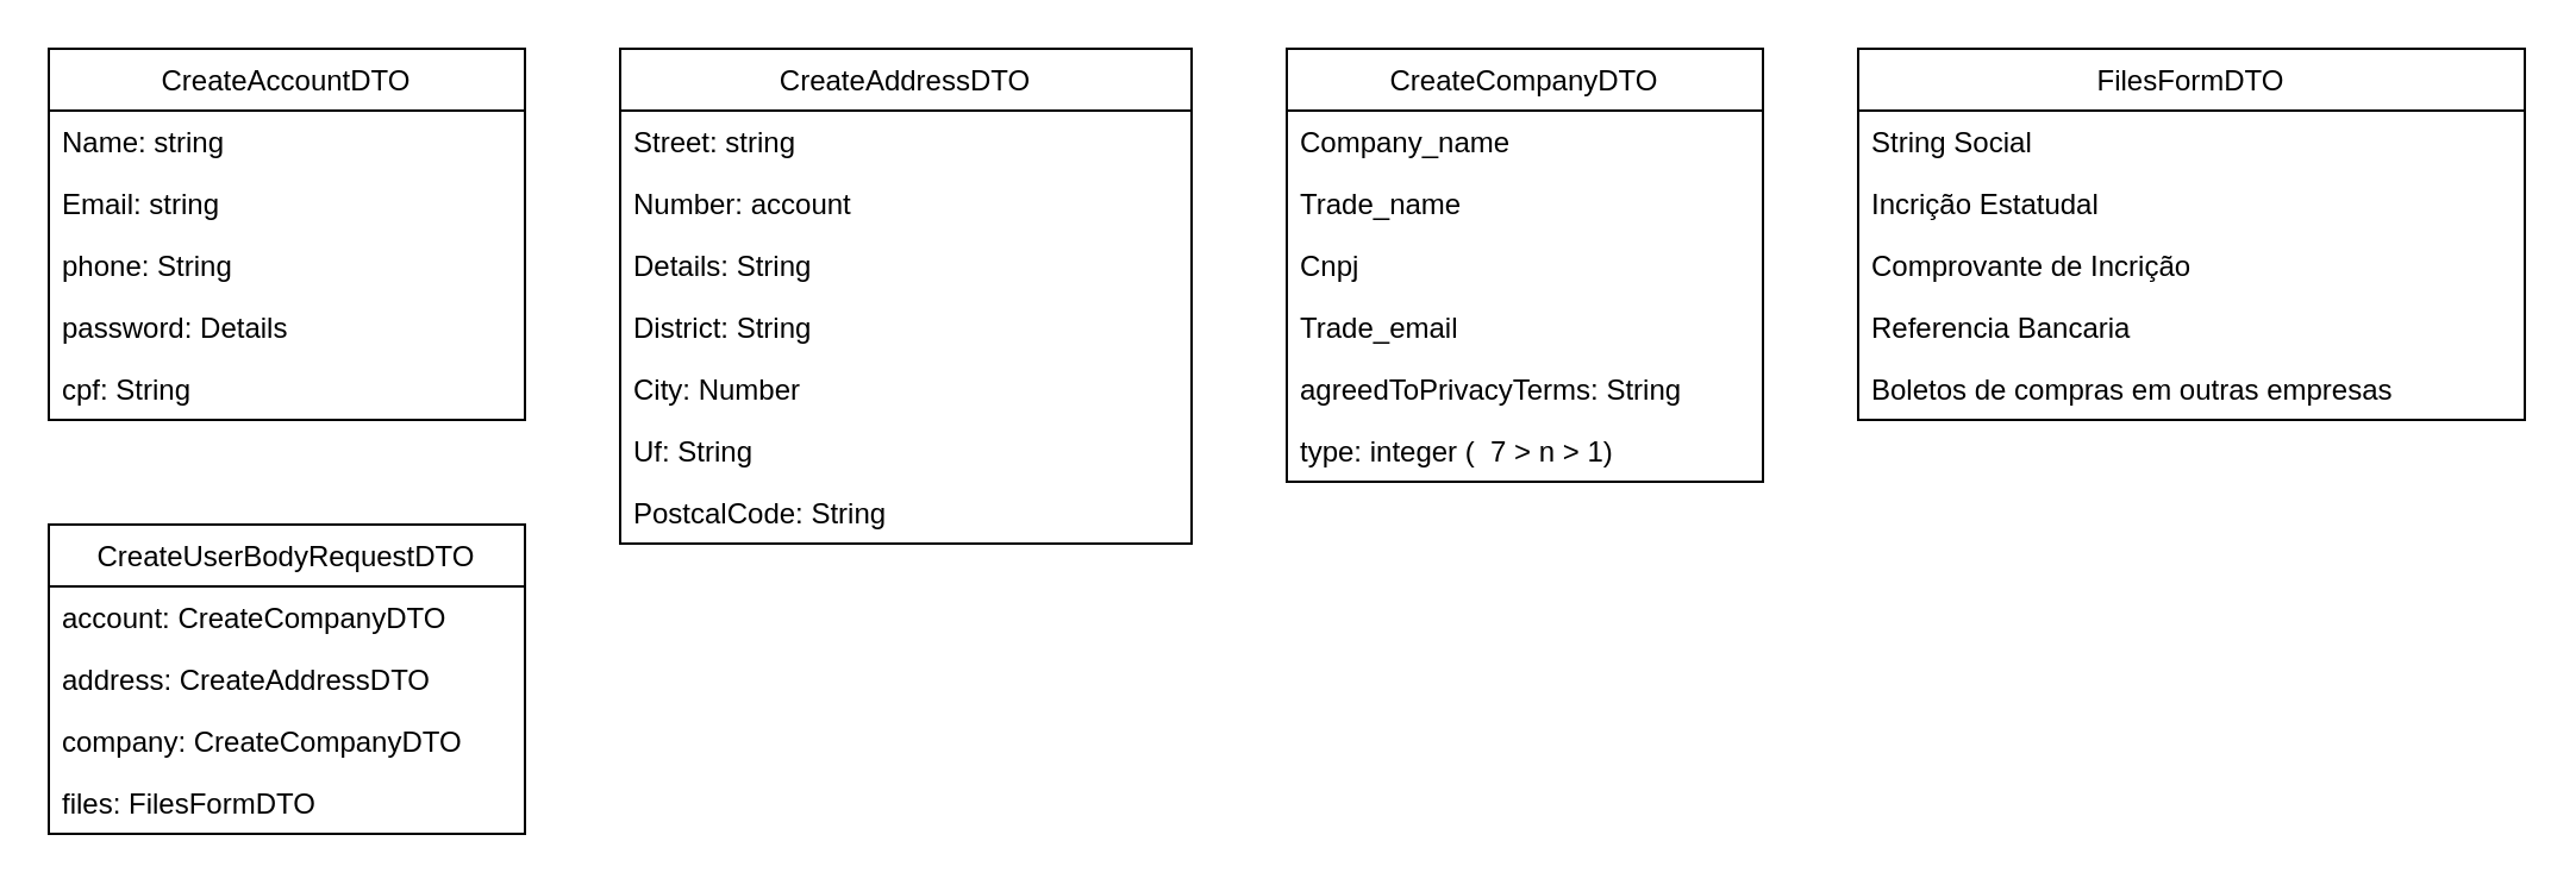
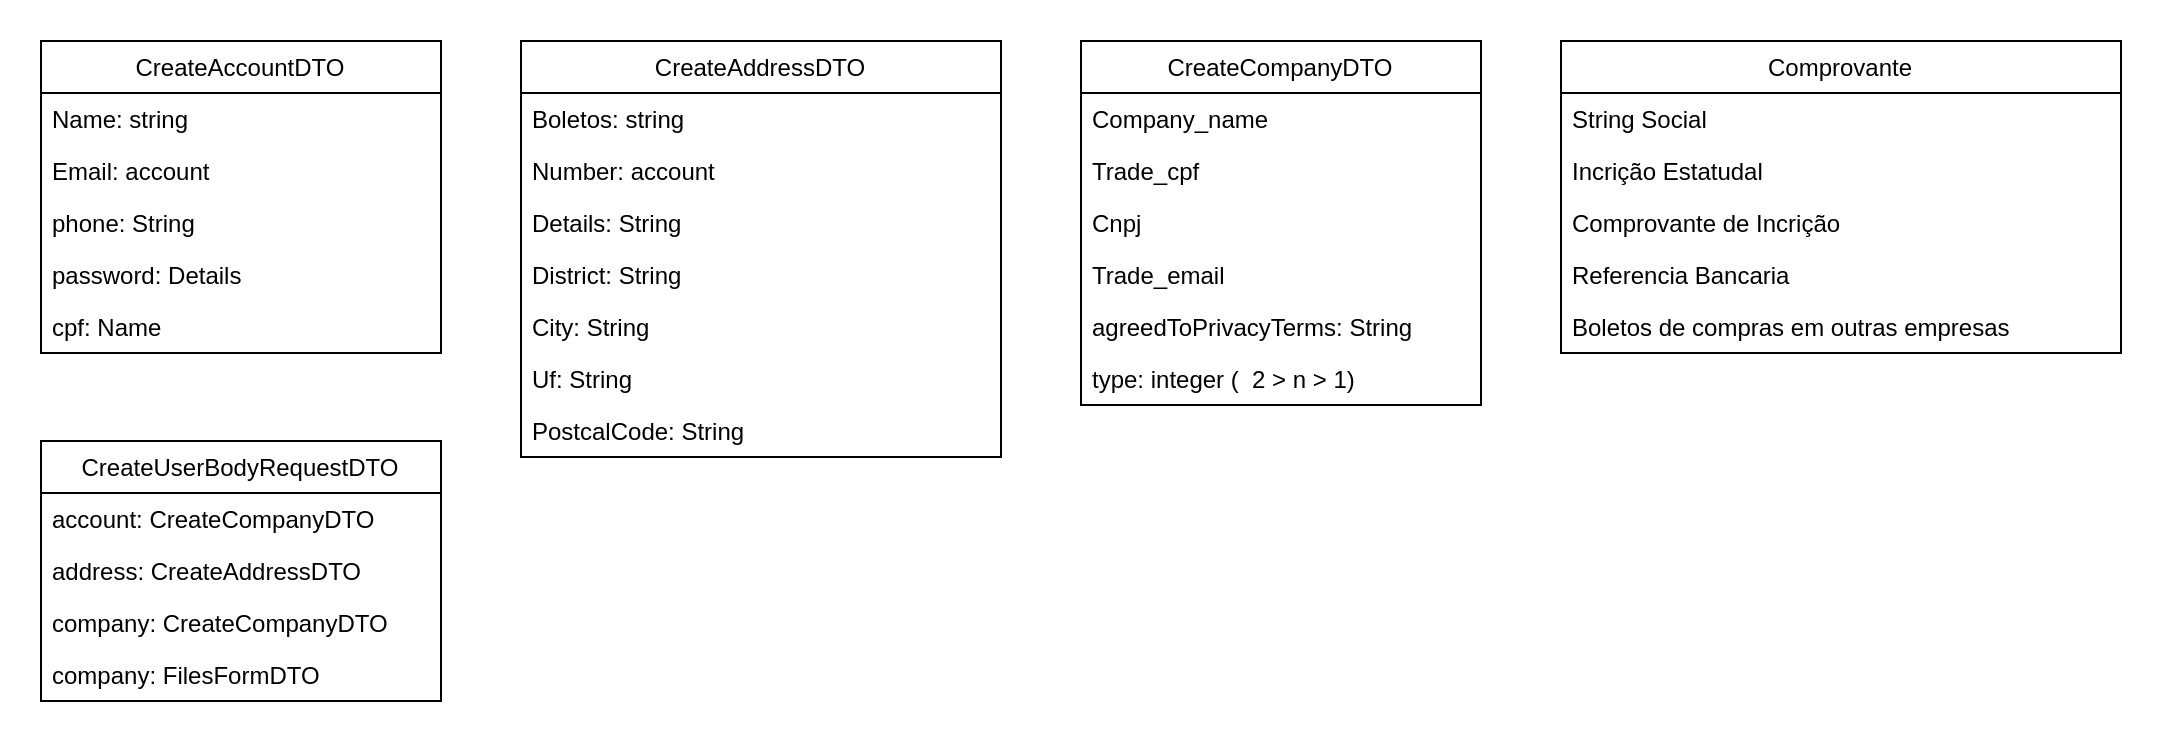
  <mxCell id="0" />
  <mxCell id="1" parent="0" />
  <mxCell id="2" value="CreateAccountDTO" style="swimlane;fontStyle=0;childLayout=stackLayout;horizontal=1;startSize=26;fillColor=none;horizontalStack=0;resizeParent=1;resizeParentMax=0;resizeLast=0;collapsible=1;marginBottom=0;" vertex="1" parent="1"><mxGeometry x="20" y="20" width="200" height="156" as="geometry" /></mxCell>
  <mxCell id="3" value="Name: string" style="text;strokeColor=none;fillColor=none;align=left;verticalAlign=top;spacingLeft=4;spacingRight=4;overflow=hidden;rotatable=0;points=[[0,0.5],[1,0.5]];portConstraint=eastwest;" vertex="1" parent="2"><mxGeometry y="26" width="200" height="26" as="geometry" /></mxCell>
- <mxCell id="4" value="Email: string" style="text;strokeColor=none;fillColor=none;align=left;verticalAlign=top;spacingLeft=4;spacingRight=4;overflow=hidden;rotatable=0;points=[[0,0.5],[1,0.5]];portConstraint=eastwest;" vertex="1" parent="2"><mxGeometry y="52" width="200" height="26" as="geometry" /></mxCell>
+ <mxCell id="4" value="Email: account" style="text;strokeColor=none;fillColor=none;align=left;verticalAlign=top;spacingLeft=4;spacingRight=4;overflow=hidden;rotatable=0;points=[[0,0.5],[1,0.5]];portConstraint=eastwest;" vertex="1" parent="2"><mxGeometry y="52" width="200" height="26" as="geometry" /></mxCell>
  <mxCell id="5" value="phone: String" style="text;strokeColor=none;fillColor=none;align=left;verticalAlign=top;spacingLeft=4;spacingRight=4;overflow=hidden;rotatable=0;points=[[0,0.5],[1,0.5]];portConstraint=eastwest;" vertex="1" parent="2"><mxGeometry y="78" width="200" height="26" as="geometry" /></mxCell>
  <mxCell id="6" value="password: Details" style="text;strokeColor=none;fillColor=none;align=left;verticalAlign=top;spacingLeft=4;spacingRight=4;overflow=hidden;rotatable=0;points=[[0,0.5],[1,0.5]];portConstraint=eastwest;" vertex="1" parent="2"><mxGeometry y="104" width="200" height="26" as="geometry" /></mxCell>
- <mxCell id="7" value="cpf: String" style="text;strokeColor=none;fillColor=none;align=left;verticalAlign=top;spacingLeft=4;spacingRight=4;overflow=hidden;rotatable=0;points=[[0,0.5],[1,0.5]];portConstraint=eastwest;" vertex="1" parent="2"><mxGeometry y="130" width="200" height="26" as="geometry" /></mxCell>
+ <mxCell id="7" value="cpf: Name" style="text;strokeColor=none;fillColor=none;align=left;verticalAlign=top;spacingLeft=4;spacingRight=4;overflow=hidden;rotatable=0;points=[[0,0.5],[1,0.5]];portConstraint=eastwest;" vertex="1" parent="2"><mxGeometry y="130" width="200" height="26" as="geometry" /></mxCell>
  <mxCell id="8" value="CreateAddressDTO" style="swimlane;fontStyle=0;childLayout=stackLayout;horizontal=1;startSize=26;fillColor=none;horizontalStack=0;resizeParent=1;resizeParentMax=0;resizeLast=0;collapsible=1;marginBottom=0;" vertex="1" parent="1"><mxGeometry x="260" y="20" width="240" height="208" as="geometry" /></mxCell>
- <mxCell id="9" value="Street: string" style="text;strokeColor=none;fillColor=none;align=left;verticalAlign=top;spacingLeft=4;spacingRight=4;overflow=hidden;rotatable=0;points=[[0,0.5],[1,0.5]];portConstraint=eastwest;" vertex="1" parent="8"><mxGeometry y="26" width="240" height="26" as="geometry" /></mxCell>
+ <mxCell id="9" value="Boletos: string" style="text;strokeColor=none;fillColor=none;align=left;verticalAlign=top;spacingLeft=4;spacingRight=4;overflow=hidden;rotatable=0;points=[[0,0.5],[1,0.5]];portConstraint=eastwest;" vertex="1" parent="8"><mxGeometry y="26" width="240" height="26" as="geometry" /></mxCell>
  <mxCell id="10" value="Number: account" style="text;strokeColor=none;fillColor=none;align=left;verticalAlign=top;spacingLeft=4;spacingRight=4;overflow=hidden;rotatable=0;points=[[0,0.5],[1,0.5]];portConstraint=eastwest;" vertex="1" parent="8"><mxGeometry y="52" width="240" height="26" as="geometry" /></mxCell>
  <mxCell id="11" value="Details: String" style="text;strokeColor=none;fillColor=none;align=left;verticalAlign=top;spacingLeft=4;spacingRight=4;overflow=hidden;rotatable=0;points=[[0,0.5],[1,0.5]];portConstraint=eastwest;" vertex="1" parent="8"><mxGeometry y="78" width="240" height="26" as="geometry" /></mxCell>
  <mxCell id="12" value="District: String" style="text;strokeColor=none;fillColor=none;align=left;verticalAlign=top;spacingLeft=4;spacingRight=4;overflow=hidden;rotatable=0;points=[[0,0.5],[1,0.5]];portConstraint=eastwest;" vertex="1" parent="8"><mxGeometry y="104" width="240" height="26" as="geometry" /></mxCell>
- <mxCell id="13" value="City: Number" style="text;strokeColor=none;fillColor=none;align=left;verticalAlign=top;spacingLeft=4;spacingRight=4;overflow=hidden;rotatable=0;points=[[0,0.5],[1,0.5]];portConstraint=eastwest;" vertex="1" parent="8"><mxGeometry y="130" width="240" height="26" as="geometry" /></mxCell>
+ <mxCell id="13" value="City: String" style="text;strokeColor=none;fillColor=none;align=left;verticalAlign=top;spacingLeft=4;spacingRight=4;overflow=hidden;rotatable=0;points=[[0,0.5],[1,0.5]];portConstraint=eastwest;" vertex="1" parent="8"><mxGeometry y="130" width="240" height="26" as="geometry" /></mxCell>
  <mxCell id="14" value="Uf: String" style="text;strokeColor=none;fillColor=none;align=left;verticalAlign=top;spacingLeft=4;spacingRight=4;overflow=hidden;rotatable=0;points=[[0,0.5],[1,0.5]];portConstraint=eastwest;" vertex="1" parent="8"><mxGeometry y="156" width="240" height="26" as="geometry" /></mxCell>
  <mxCell id="15" value="PostcalCode: String" style="text;strokeColor=none;fillColor=none;align=left;verticalAlign=top;spacingLeft=4;spacingRight=4;overflow=hidden;rotatable=0;points=[[0,0.5],[1,0.5]];portConstraint=eastwest;" vertex="1" parent="8"><mxGeometry y="182" width="240" height="26" as="geometry" /></mxCell>
  <mxCell id="16" value="CreateCompanyDTO" style="swimlane;fontStyle=0;childLayout=stackLayout;horizontal=1;startSize=26;fillColor=none;horizontalStack=0;resizeParent=1;resizeParentMax=0;resizeLast=0;collapsible=1;marginBottom=0;" vertex="1" parent="1"><mxGeometry x="540" y="20" width="200" height="182" as="geometry" /></mxCell>
  <mxCell id="17" value="Company_name" style="text;strokeColor=none;fillColor=none;align=left;verticalAlign=top;spacingLeft=4;spacingRight=4;overflow=hidden;rotatable=0;points=[[0,0.5],[1,0.5]];portConstraint=eastwest;" vertex="1" parent="16"><mxGeometry y="26" width="200" height="26" as="geometry" /></mxCell>
- <mxCell id="18" value="Trade_name" style="text;strokeColor=none;fillColor=none;align=left;verticalAlign=top;spacingLeft=4;spacingRight=4;overflow=hidden;rotatable=0;points=[[0,0.5],[1,0.5]];portConstraint=eastwest;" vertex="1" parent="16"><mxGeometry y="52" width="200" height="26" as="geometry" /></mxCell>
+ <mxCell id="18" value="Trade_cpf" style="text;strokeColor=none;fillColor=none;align=left;verticalAlign=top;spacingLeft=4;spacingRight=4;overflow=hidden;rotatable=0;points=[[0,0.5],[1,0.5]];portConstraint=eastwest;" vertex="1" parent="16"><mxGeometry y="52" width="200" height="26" as="geometry" /></mxCell>
  <mxCell id="19" value="Cnpj&#10;" style="text;strokeColor=none;fillColor=none;align=left;verticalAlign=top;spacingLeft=4;spacingRight=4;overflow=hidden;rotatable=0;points=[[0,0.5],[1,0.5]];portConstraint=eastwest;" vertex="1" parent="16"><mxGeometry y="78" width="200" height="26" as="geometry" /></mxCell>
  <mxCell id="20" value="Trade_email" style="text;strokeColor=none;fillColor=none;align=left;verticalAlign=top;spacingLeft=4;spacingRight=4;overflow=hidden;rotatable=0;points=[[0,0.5],[1,0.5]];portConstraint=eastwest;" vertex="1" parent="16"><mxGeometry y="104" width="200" height="26" as="geometry" /></mxCell>
  <mxCell id="21" value="agreedToPrivacyTerms: String" style="text;strokeColor=none;fillColor=none;align=left;verticalAlign=top;spacingLeft=4;spacingRight=4;overflow=hidden;rotatable=0;points=[[0,0.5],[1,0.5]];portConstraint=eastwest;" vertex="1" parent="16"><mxGeometry y="130" width="200" height="26" as="geometry" /></mxCell>
- <mxCell id="22" value="type: integer (  7 &gt; n &gt; 1)" style="text;strokeColor=none;fillColor=none;align=left;verticalAlign=top;spacingLeft=4;spacingRight=4;overflow=hidden;rotatable=0;points=[[0,0.5],[1,0.5]];portConstraint=eastwest;" vertex="1" parent="16"><mxGeometry y="156" width="200" height="26" as="geometry" /></mxCell>
- <mxCell id="23" value="FilesFormDTO" style="swimlane;fontStyle=0;childLayout=stackLayout;horizontal=1;startSize=26;fillColor=none;horizontalStack=0;resizeParent=1;resizeParentMax=0;resizeLast=0;collapsible=1;marginBottom=0;" vertex="1" parent="1"><mxGeometry x="780" y="20" width="280" height="156" as="geometry" /></mxCell>
+ <mxCell id="22" value="type: integer (  2 &gt; n &gt; 1)" style="text;strokeColor=none;fillColor=none;align=left;verticalAlign=top;spacingLeft=4;spacingRight=4;overflow=hidden;rotatable=0;points=[[0,0.5],[1,0.5]];portConstraint=eastwest;" vertex="1" parent="16"><mxGeometry y="156" width="200" height="26" as="geometry" /></mxCell>
+ <mxCell id="23" value="Comprovante" style="swimlane;fontStyle=0;childLayout=stackLayout;horizontal=1;startSize=26;fillColor=none;horizontalStack=0;resizeParent=1;resizeParentMax=0;resizeLast=0;collapsible=1;marginBottom=0;" vertex="1" parent="1"><mxGeometry x="780" y="20" width="280" height="156" as="geometry" /></mxCell>
  <mxCell id="24" value="String Social" style="text;strokeColor=none;fillColor=none;align=left;verticalAlign=top;spacingLeft=4;spacingRight=4;overflow=hidden;rotatable=0;points=[[0,0.5],[1,0.5]];portConstraint=eastwest;" vertex="1" parent="23"><mxGeometry y="26" width="280" height="26" as="geometry" /></mxCell>
  <mxCell id="25" value="Incrição Estatudal" style="text;strokeColor=none;fillColor=none;align=left;verticalAlign=top;spacingLeft=4;spacingRight=4;overflow=hidden;rotatable=0;points=[[0,0.5],[1,0.5]];portConstraint=eastwest;" vertex="1" parent="23"><mxGeometry y="52" width="280" height="26" as="geometry" /></mxCell>
  <mxCell id="26" value="Comprovante de Incrição" style="text;strokeColor=none;fillColor=none;align=left;verticalAlign=top;spacingLeft=4;spacingRight=4;overflow=hidden;rotatable=0;points=[[0,0.5],[1,0.5]];portConstraint=eastwest;" vertex="1" parent="23"><mxGeometry y="78" width="280" height="26" as="geometry" /></mxCell>
  <mxCell id="27" value="Referencia Bancaria" style="text;strokeColor=none;fillColor=none;align=left;verticalAlign=top;spacingLeft=4;spacingRight=4;overflow=hidden;rotatable=0;points=[[0,0.5],[1,0.5]];portConstraint=eastwest;" vertex="1" parent="23"><mxGeometry y="104" width="280" height="26" as="geometry" /></mxCell>
  <mxCell id="28" value="Boletos de compras em outras empresas" style="text;strokeColor=none;fillColor=none;align=left;verticalAlign=top;spacingLeft=4;spacingRight=4;overflow=hidden;rotatable=0;points=[[0,0.5],[1,0.5]];portConstraint=eastwest;" vertex="1" parent="23"><mxGeometry y="130" width="280" height="26" as="geometry" /></mxCell>
  <mxCell id="29" value="CreateUserBodyRequestDTO" style="swimlane;fontStyle=0;childLayout=stackLayout;horizontal=1;startSize=26;fillColor=none;horizontalStack=0;resizeParent=1;resizeParentMax=0;resizeLast=0;collapsible=1;marginBottom=0;" vertex="1" parent="1"><mxGeometry x="20" y="220" width="200" height="130" as="geometry" /></mxCell>
  <mxCell id="30" value="account: CreateCompanyDTO" style="text;strokeColor=none;fillColor=none;align=left;verticalAlign=top;spacingLeft=4;spacingRight=4;overflow=hidden;rotatable=0;points=[[0,0.5],[1,0.5]];portConstraint=eastwest;" vertex="1" parent="29"><mxGeometry y="26" width="200" height="26" as="geometry" /></mxCell>
  <mxCell id="31" value="address: CreateAddressDTO" style="text;strokeColor=none;fillColor=none;align=left;verticalAlign=top;spacingLeft=4;spacingRight=4;overflow=hidden;rotatable=0;points=[[0,0.5],[1,0.5]];portConstraint=eastwest;" vertex="1" parent="29"><mxGeometry y="52" width="200" height="26" as="geometry" /></mxCell>
  <mxCell id="32" value="company: CreateCompanyDTO" style="text;strokeColor=none;fillColor=none;align=left;verticalAlign=top;spacingLeft=4;spacingRight=4;overflow=hidden;rotatable=0;points=[[0,0.5],[1,0.5]];portConstraint=eastwest;" vertex="1" parent="29"><mxGeometry y="78" width="200" height="26" as="geometry" /></mxCell>
- <mxCell id="33" value="files: FilesFormDTO" style="text;strokeColor=none;fillColor=none;align=left;verticalAlign=top;spacingLeft=4;spacingRight=4;overflow=hidden;rotatable=0;points=[[0,0.5],[1,0.5]];portConstraint=eastwest;" vertex="1" parent="29"><mxGeometry y="104" width="200" height="26" as="geometry" /></mxCell>
+ <mxCell id="33" value="company: FilesFormDTO" style="text;strokeColor=none;fillColor=none;align=left;verticalAlign=top;spacingLeft=4;spacingRight=4;overflow=hidden;rotatable=0;points=[[0,0.5],[1,0.5]];portConstraint=eastwest;" vertex="1" parent="29"><mxGeometry y="104" width="200" height="26" as="geometry" /></mxCell>
